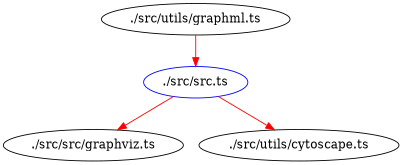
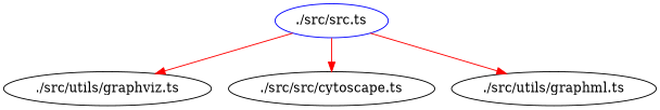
  digraph {
    edge [color=red]
    n1 [color=blue label="./src/src.ts"]
-   "./src/utils/graphviz.ts" [label="./src/src/graphviz.ts"]
-   "./src/utils/cytoscape.ts"
+   "./src/utils/graphviz.ts"
+   "./src/utils/cytoscape.ts" [label="./src/src/cytoscape.ts"]
    "./src/utils/graphml.ts"
    n1 -> "./src/utils/graphviz.ts"
    n1 -> "./src/utils/cytoscape.ts"
-   "./src/utils/graphml.ts" -> n1
+   n1 -> "./src/utils/graphml.ts"
  }
